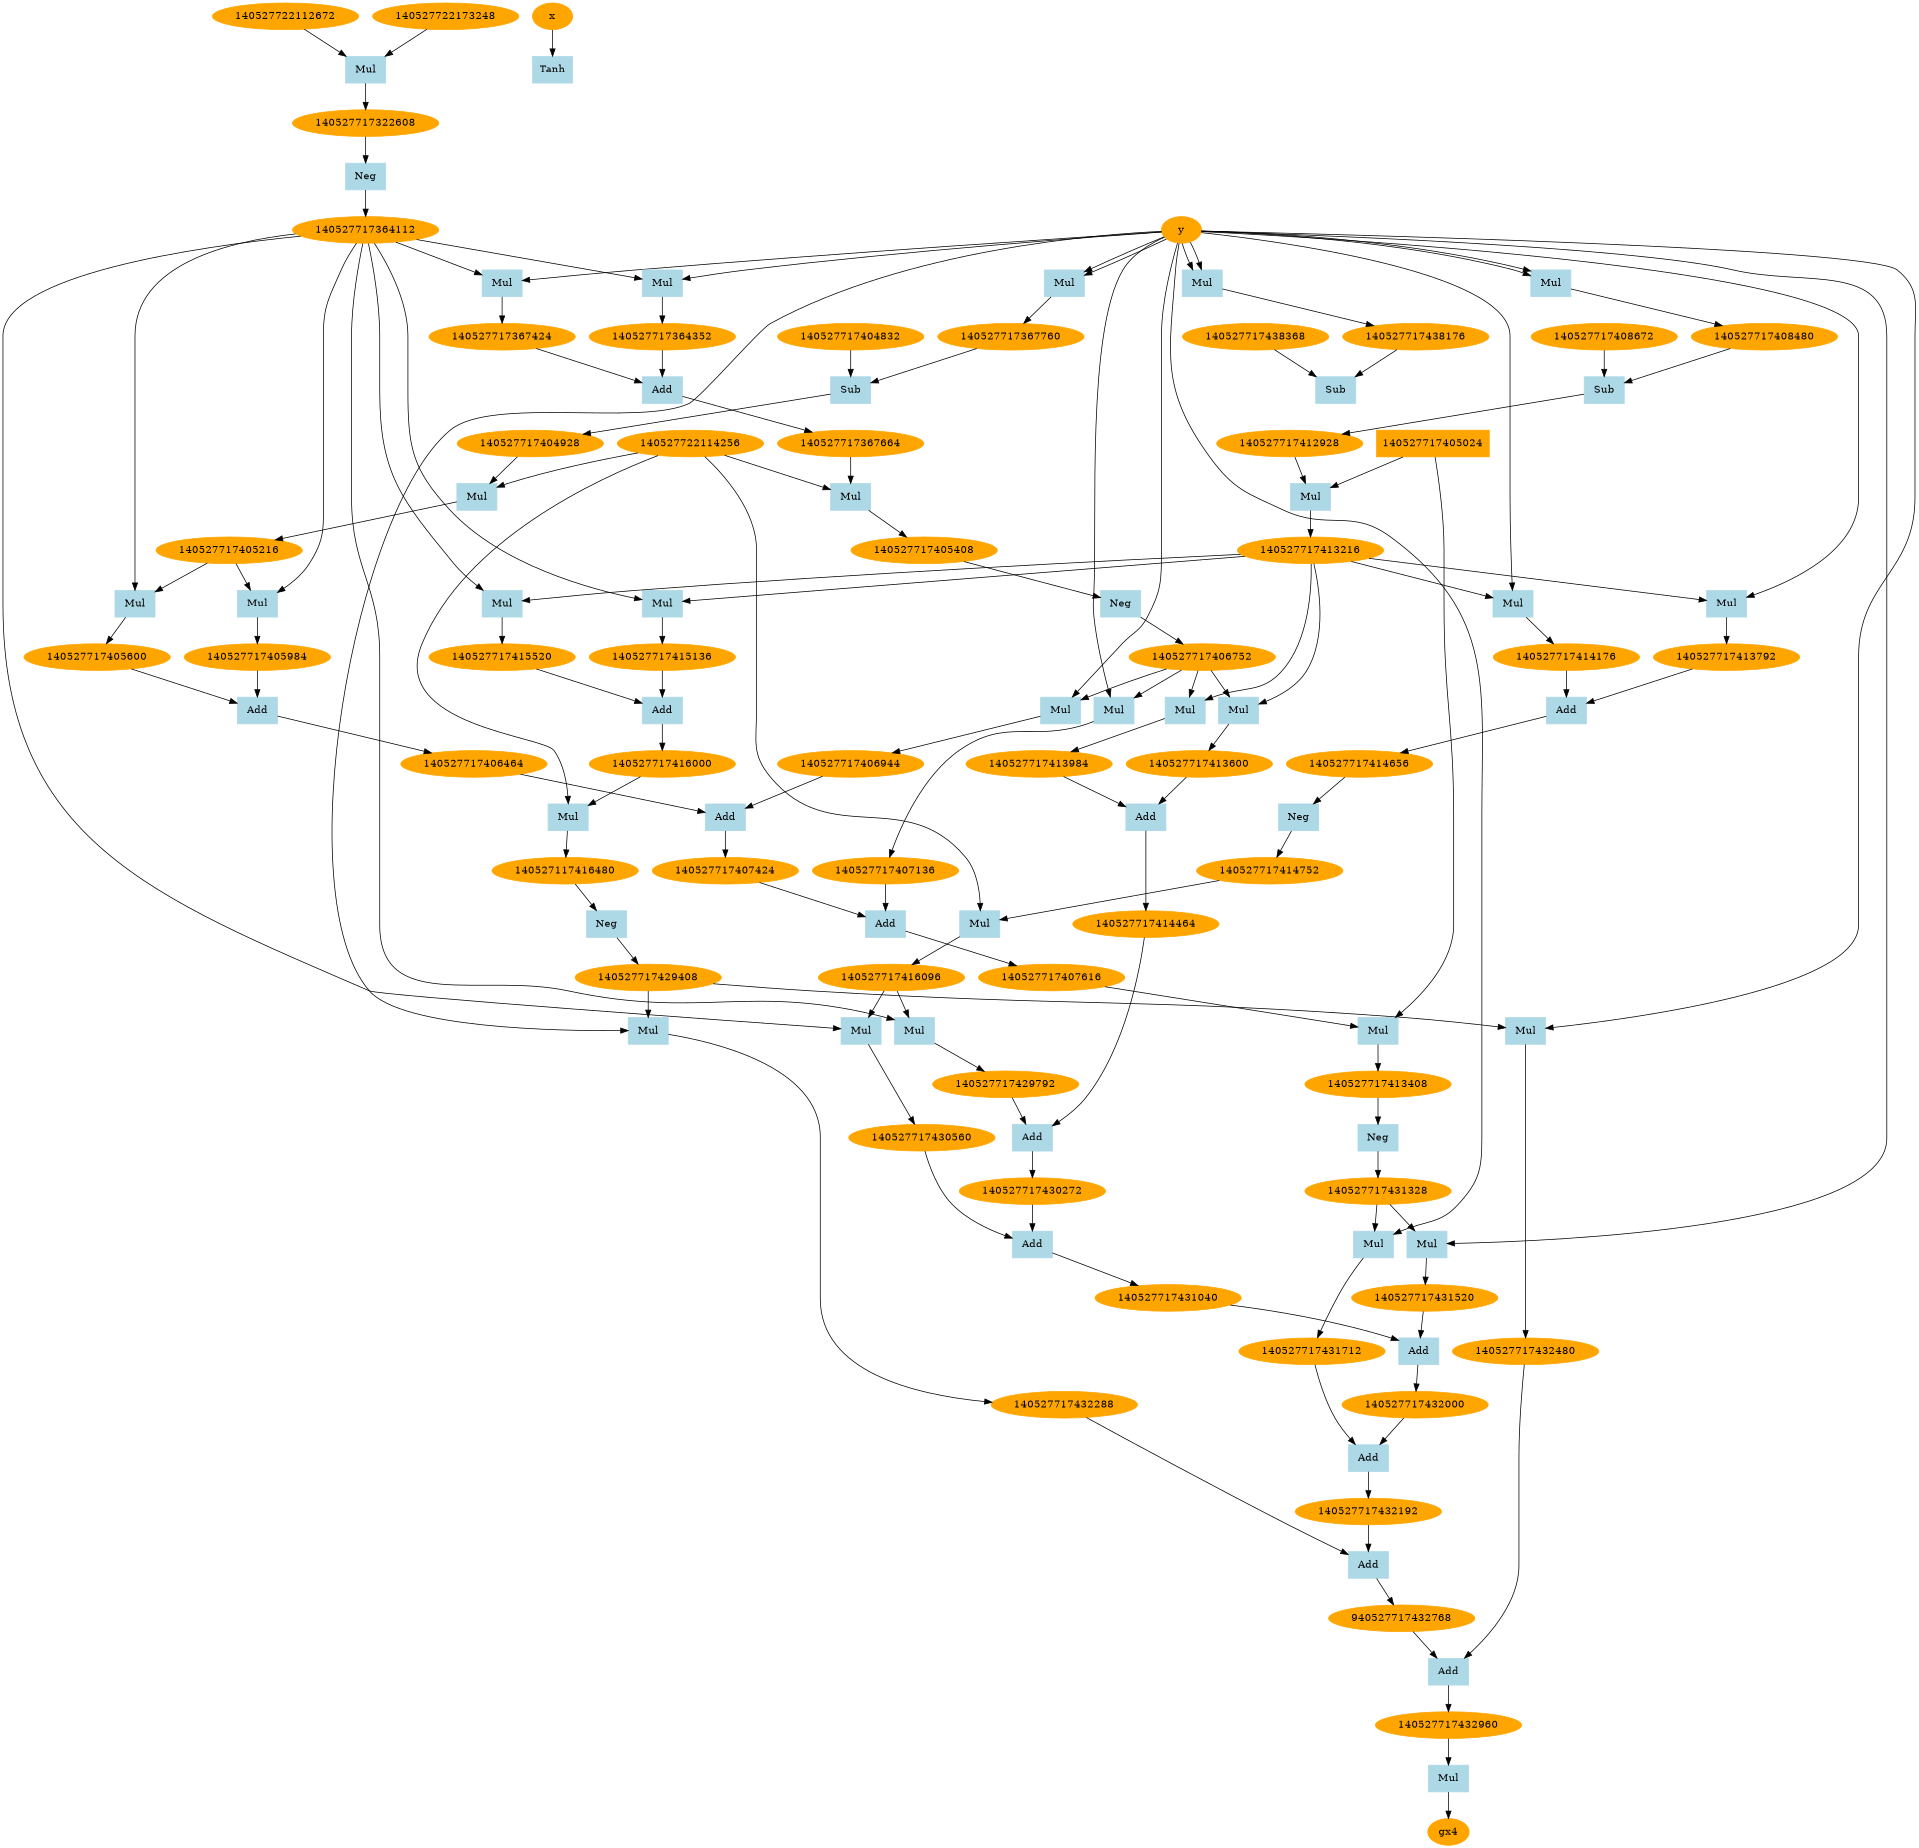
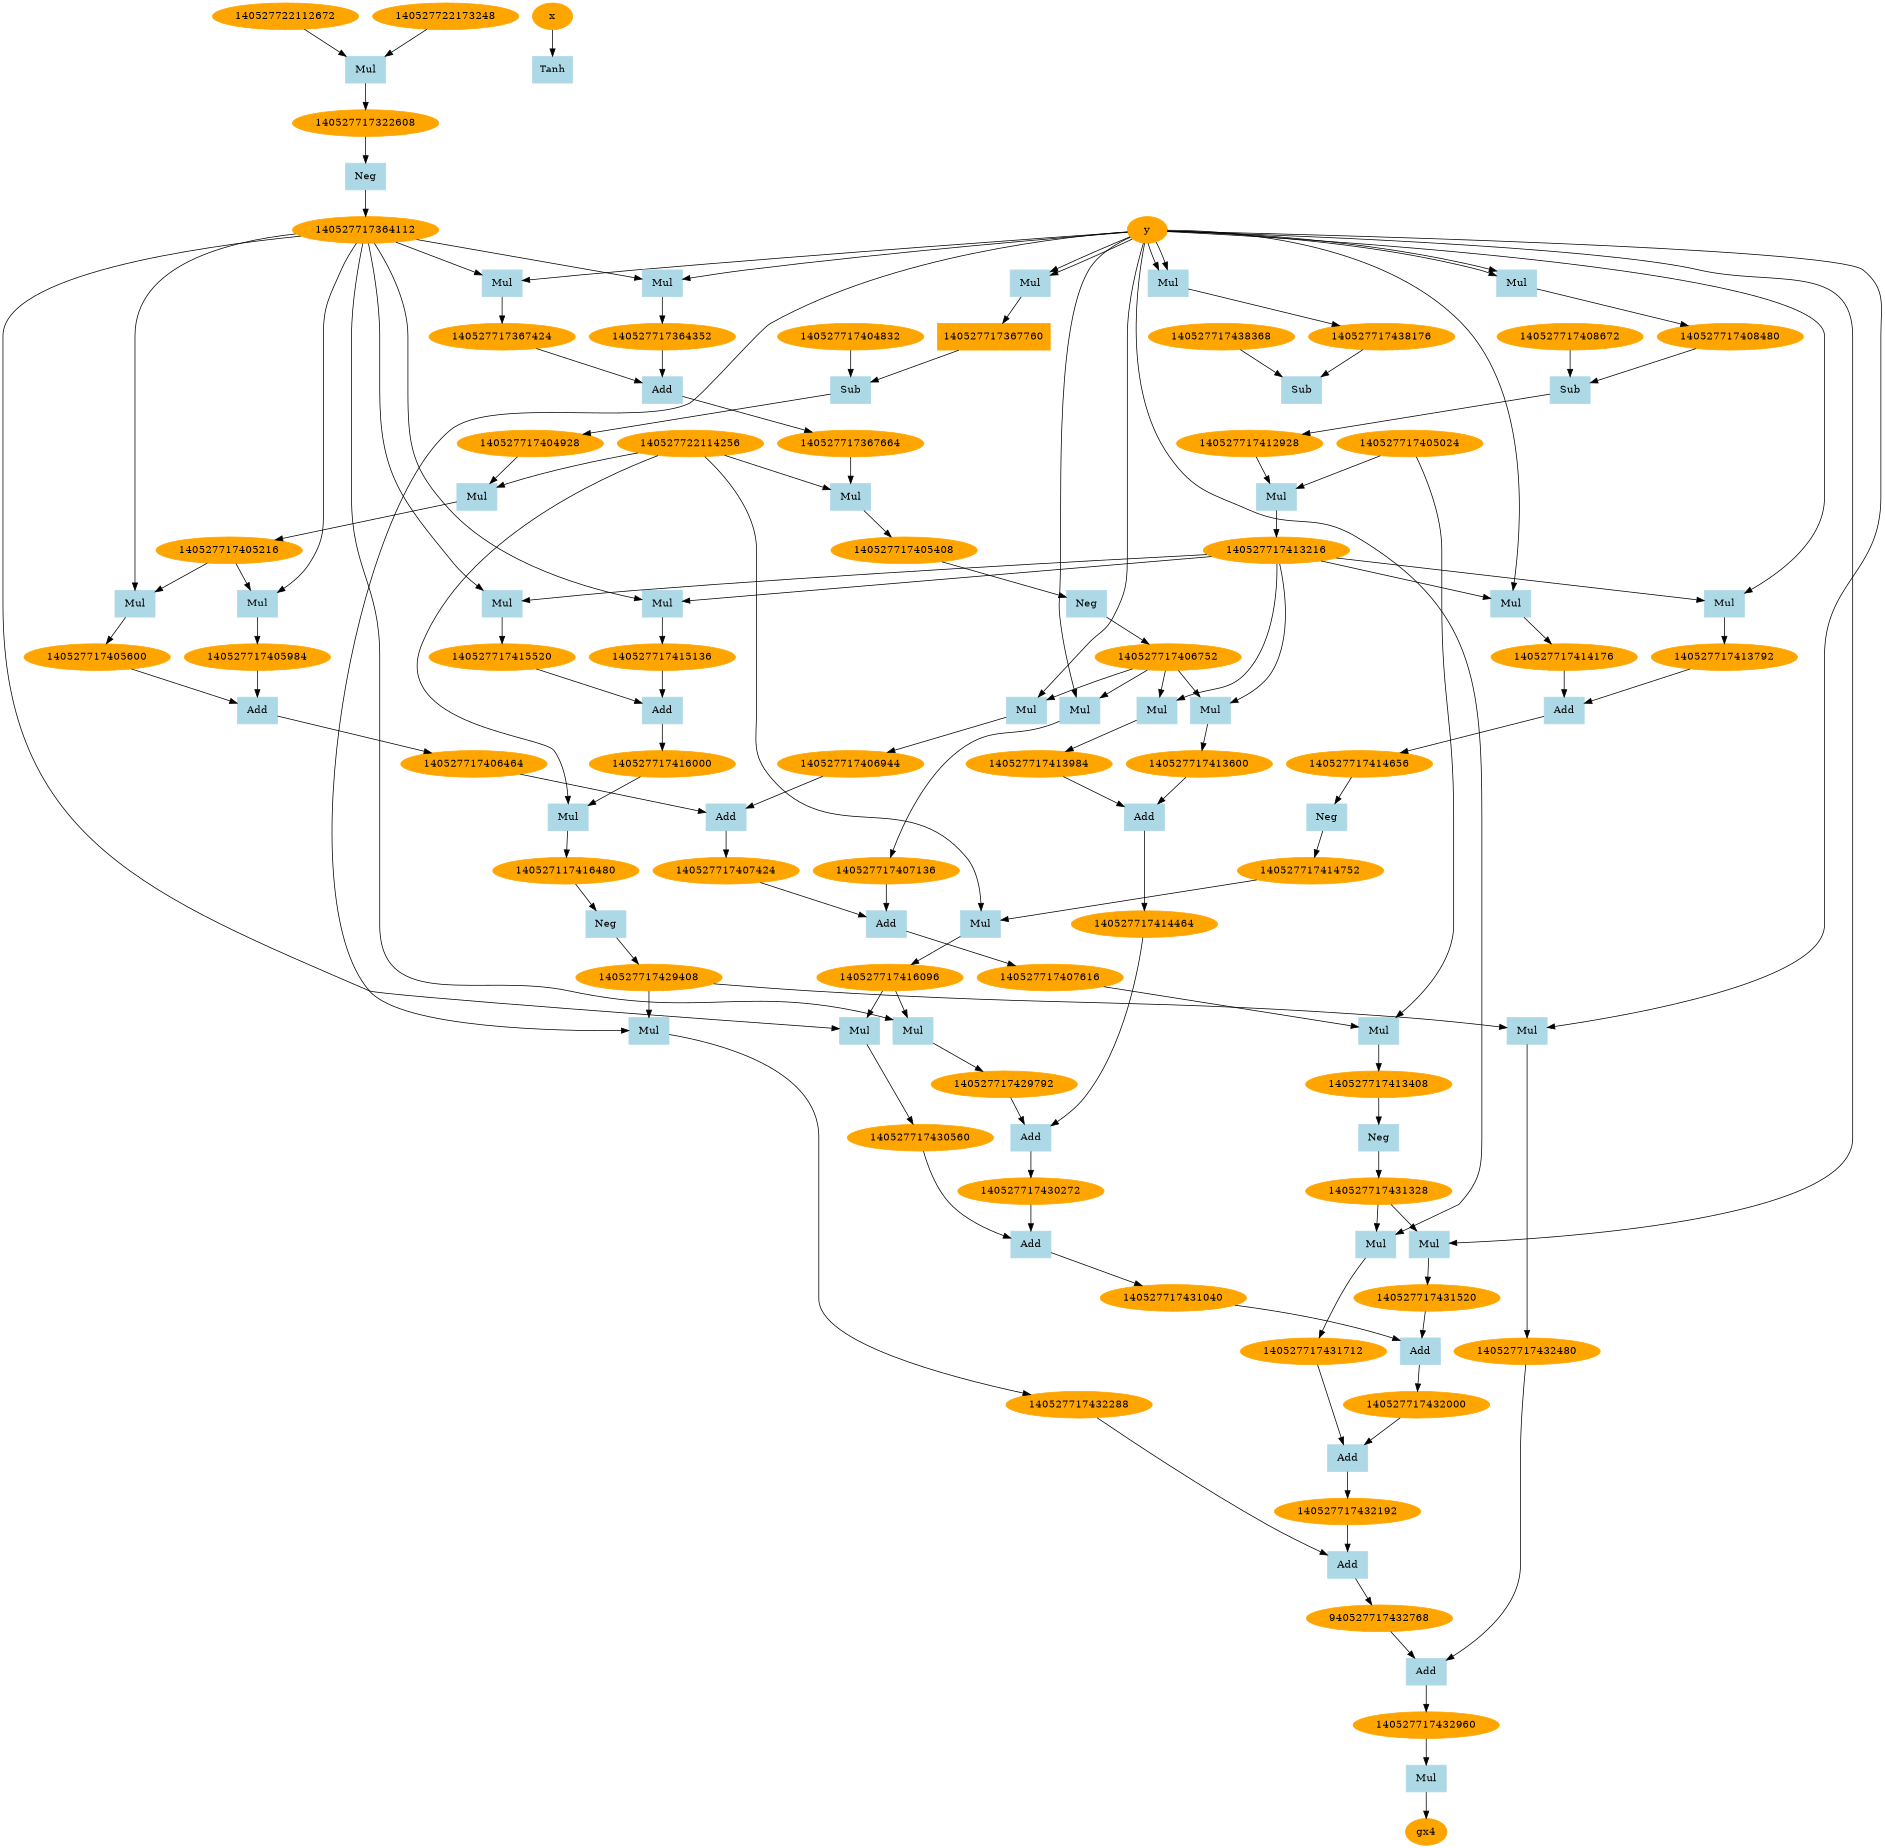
  digraph {
    node [color=orange style=filled]
    n1 [label=gx4]
    n2 [color=lightblue label=Mul shape=box]
    140527717432960
    n4 [color=lightblue label=Sub shape=box]
    140527717438368
    140527717438176
    n7 [color=lightblue label=Mul shape=box]
    n8 [label=y]
    n9 [color=lightblue label=Mul shape=box]
    n10 [color=lightblue label=Mul shape=box]
    n11 [color=lightblue label=Mul shape=box]
    n12 [color=lightblue label=Mul shape=box]
    n13 [color=lightblue label=Mul shape=box]
    n14 [color=lightblue label=Mul shape=box]
    n15 [color=lightblue label=Mul shape=box]
    n16 [color=lightblue label=Mul shape=box]
    n17 [color=lightblue label=Mul shape=box]
    n18 [color=lightblue label=Mul shape=box]
    n19 [color=lightblue label=Mul shape=box]
    n20 [color=lightblue label=Mul shape=box]
    140527717432480
    140527717408480
    140527717432288
    140527717431712
    140527717407136
    140527717367424
    140527717364352
    140527717406944
-   140527717367760
+   140527717367760 [shape=box]
    140527717431520
    140527717414176
    140527717413792
    n33 [color=lightblue label=Tanh shape=box]
    n34 [label=x]
    n35 [color=lightblue label=Add shape=box]
    n36 [label=940527717432768]
    140527717429408
    n38 [color=lightblue label=Neg shape=box]
    n39 [label=140527117416480]
    n40 [color=lightblue label=Mul shape=box]
    140527722114256
    n42 [color=lightblue label=Mul shape=box]
    n43 [color=lightblue label=Mul shape=box]
    n44 [color=lightblue label=Mul shape=box]
    140527717405408
    140527717405216
    140527717416096
    140527717416000
    n49 [color=lightblue label=Add shape=box]
    140527717415136
    140527717415520
    n52 [color=lightblue label=Mul shape=box]
    140527717364112
    n54 [color=lightblue label=Mul shape=box]
    n55 [color=lightblue label=Mul shape=box]
    n56 [color=lightblue label=Mul shape=box]
    n57 [color=lightblue label=Mul shape=box]
    n58 [color=lightblue label=Mul shape=box]
    140527717405984
    140527717405600
    140527717430560
    140527717429792
    140527717413216
    n64 [color=lightblue label=Mul shape=box]
    n65 [color=lightblue label=Mul shape=box]
    140527717413984
    140527717413600
    n68 [color=lightblue label=Mul shape=box]
    140527717412928
-   140527717405024 [shape=box]
+   140527717405024
    n71 [color=lightblue label=Mul shape=box]
    140527717413408
    n73 [color=lightblue label=Sub shape=box]
    140527717408672
    n75 [color=lightblue label=Neg shape=box]
    140527717322608
    n77 [color=lightblue label=Mul shape=box]
    140527722112672
    140527722173248
    n80 [color=lightblue label=Add shape=box]
    140527717432192
    n82 [color=lightblue label=Add shape=box]
    140527717432000
    140527717431328
    n85 [color=lightblue label=Neg shape=box]
    140527717407616
    n87 [color=lightblue label=Add shape=box]
    140527717407424
    140527717406752
    n90 [color=lightblue label=Neg shape=box]
    140527717367664
    n92 [color=lightblue label=Add shape=box]
    n93 [color=lightblue label=Add shape=box]
    140527717406464
    n95 [color=lightblue label=Add shape=box]
    140527717404928
    n97 [color=lightblue label=Sub shape=box]
    140527717404832
    n99 [color=lightblue label=Add shape=box]
    140527717431040
    n101 [color=lightblue label=Add shape=box]
    140527717430272
    140527717414752
    n104 [color=lightblue label=Neg shape=box]
    140527717414656
    n106 [color=lightblue label=Add shape=box]
    n107 [color=lightblue label=Add shape=box]
    140527717414464
    n109 [color=lightblue label=Add shape=box]
    n2 -> n1
    140527717432960 -> n2
    140527717438368 -> n4
    140527717438176 -> n4
    n7 -> 140527717438176
    n8 -> n7
    n8 -> n7
    n8 -> n9
    n8 -> n10
    n8 -> n10
    n8 -> n11
    n8 -> n12
    n8 -> n13
    n8 -> n14
    n8 -> n15
    n8 -> n16
    n8 -> n17
    n8 -> n17
    n8 -> n18
    n8 -> n19
    n8 -> n20
    n9 -> 140527717432480
    n10 -> 140527717408480
    n11 -> 140527717432288
    n12 -> 140527717431712
    n13 -> 140527717407136
    n14 -> 140527717367424
    n15 -> 140527717364352
    n16 -> 140527717406944
    n17 -> 140527717367760
    n18 -> 140527717431520
    n19 -> 140527717414176
    n20 -> 140527717413792
    140527717432480 -> n35
    140527717408480 -> n73
    140527717432288 -> n80
    140527717431712 -> n82
    140527717407136 -> n87
    140527717367424 -> n92
    140527717364352 -> n92
    140527717406944 -> n93
    140527717367760 -> n97
    140527717431520 -> n99
    140527717414176 -> n106
    140527717413792 -> n106
    n34 -> n33
    n35 -> 140527717432960
    n36 -> n35
    140527717429408 -> n9
    140527717429408 -> n11
    n38 -> 140527717429408
    n39 -> n38
    n40 -> n39
    140527722114256 -> n40
    140527722114256 -> n42
    140527722114256 -> n43
    140527722114256 -> n44
    n42 -> 140527717405408
    n43 -> 140527717405216
    n44 -> 140527717416096
    140527717405408 -> n90
    140527717405216 -> n55
    140527717405216 -> n56
    140527717416096 -> n57
    140527717416096 -> n58
    140527717416000 -> n40
    n49 -> 140527717416000
    140527717415136 -> n49
    140527717415520 -> n49
    n52 -> 140527717415520
    140527717364112 -> n14
    140527717364112 -> n15
    140527717364112 -> n52
    140527717364112 -> n54
    140527717364112 -> n55
    140527717364112 -> n56
    140527717364112 -> n57
    140527717364112 -> n58
    n54 -> 140527717415136
    n55 -> 140527717405984
    n56 -> 140527717405600
    n57 -> 140527717430560
    n58 -> 140527717429792
    140527717405984 -> n95
    140527717405600 -> n95
    140527717430560 -> n101
    140527717429792 -> n107
    140527717413216 -> n19
    140527717413216 -> n20
    140527717413216 -> n52
    140527717413216 -> n54
    140527717413216 -> n64
    140527717413216 -> n65
    n64 -> 140527717413984
    n65 -> 140527717413600
    140527717413984 -> n109
    140527717413600 -> n109
    n68 -> 140527717413216
    140527717412928 -> n68
    140527717405024 -> n68
    140527717405024 -> n71
    n71 -> 140527717413408
    140527717413408 -> n85
    n73 -> 140527717412928
    140527717408672 -> n73
    n75 -> 140527717364112
    140527717322608 -> n75
    n77 -> 140527717322608
    140527722112672 -> n77
    140527722173248 -> n77
    n80 -> n36
    140527717432192 -> n80
    n82 -> 140527717432192
    140527717432000 -> n82
    140527717431328 -> n12
    140527717431328 -> n18
    n85 -> 140527717431328
    140527717407616 -> n71
    n87 -> 140527717407616
    140527717407424 -> n87
    140527717406752 -> n13
    140527717406752 -> n16
    140527717406752 -> n64
    140527717406752 -> n65
    n90 -> 140527717406752
    140527717367664 -> n42
    n92 -> 140527717367664
    n93 -> 140527717407424
    140527717406464 -> n93
    n95 -> 140527717406464
    140527717404928 -> n43
    n97 -> 140527717404928
    140527717404832 -> n97
    n99 -> 140527717432000
    140527717431040 -> n99
    n101 -> 140527717431040
    140527717430272 -> n101
    140527717414752 -> n44
    n104 -> 140527717414752
    140527717414656 -> n104
    n106 -> 140527717414656
    n107 -> 140527717430272
    140527717414464 -> n107
    n109 -> 140527717414464
  }
